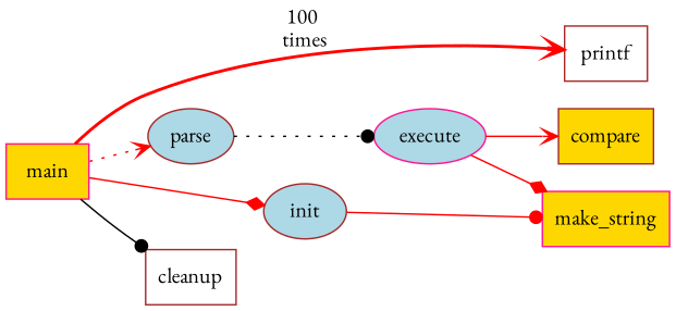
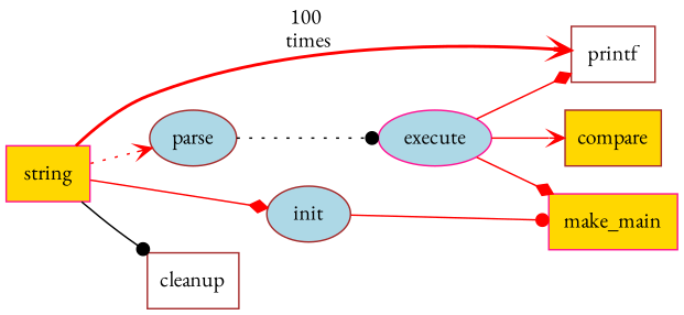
  digraph {
    fontname="EB Garamond"
    rankdir=LR
    node [color=brown fillcolor=lightblue fontname="EB Garamond" style=filled shape=box]
    edge [arrowhead=dot fontname="EB Garamond" color=red]
    parse [shape=""]
    execute [color=deeppink shape=""]
-   main [color=deeppink fillcolor=gold]
+   main [color=deeppink fillcolor=gold label=string]
    init [shape=""]
    cleanup [fillcolor=white]
    printf [fillcolor=white]
-   make_string [color=deeppink fillcolor=gold]
+   make_string [color=deeppink fillcolor=gold label=make_main]
    compare [fillcolor=gold]
    parse -> execute [style=dotted color=""]
+   execute -> printf [arrowhead=diamond]
    execute -> make_string [arrowhead=diamond]
    execute -> compare [arrowhead=vee]
    main -> parse [arrowhead=vee style=dotted]
    main -> init [arrowhead=diamond]
    main -> cleanup [color=""]
    main -> printf [arrowhead=vee label="100 \ntimes" style=bold]
    init -> make_string
  }
